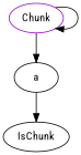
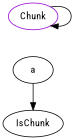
  digraph {
    fontname="Roboto Condensed"
    node [fontname="Roboto Condensed"]
    edge [fontname="Roboto Condensed"]
    n1 [color=darkviolet label=Chunk shape=oval]
    a
    IsChunk
    n1 -> n1
-   n1 -> a
    a -> IsChunk
  }
